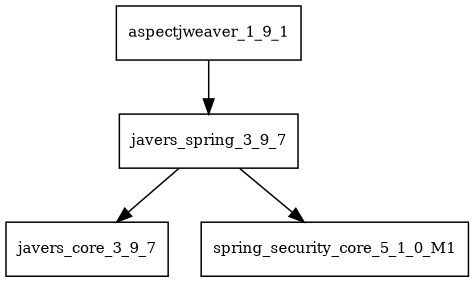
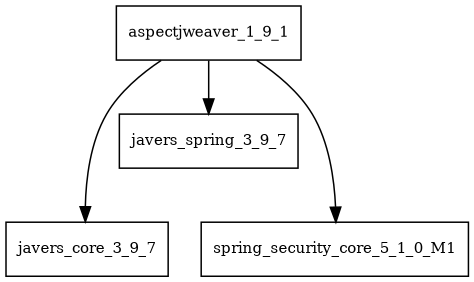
  digraph {
    node [fontsize=10.0 shape=box]
    javers_spring_3_9_7
    javers_core_3_9_7
    spring_security_core_5_1_0_M1
    aspectjweaver_1_9_1
-   javers_spring_3_9_7 -> javers_core_3_9_7
-   javers_spring_3_9_7 -> spring_security_core_5_1_0_M1
+   aspectjweaver_1_9_1 -> javers_core_3_9_7
+   aspectjweaver_1_9_1 -> spring_security_core_5_1_0_M1
    aspectjweaver_1_9_1 -> javers_spring_3_9_7
  }
